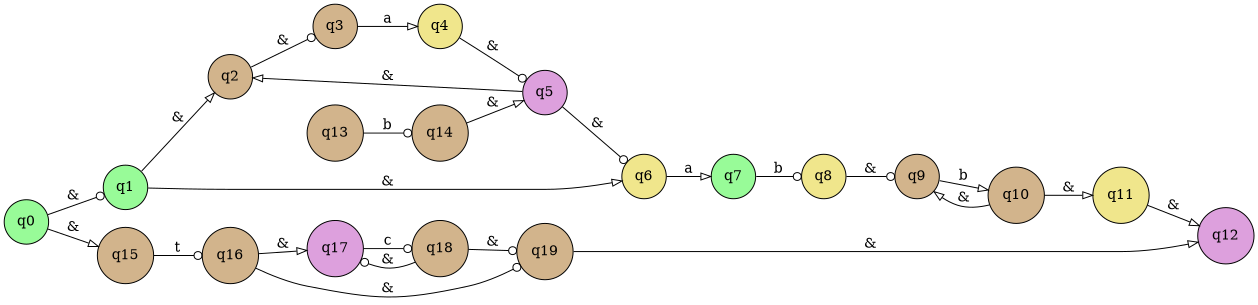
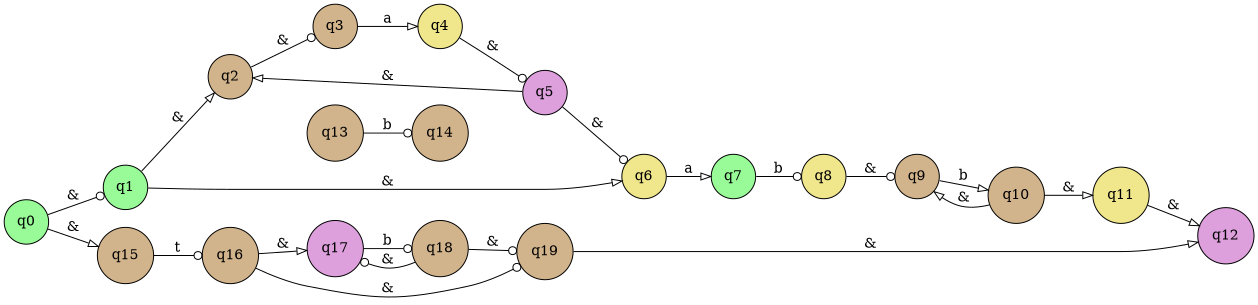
  digraph {
    rankdir=LR
    node [fillcolor=tan shape=circle style=filled]
    edge [arrowhead=onormal]
    q0 [fillcolor=palegreen]
    q1 [fillcolor=palegreen]
    q15
    q2
    q6 [fillcolor=khaki]
    q16
    q3
    q7 [fillcolor=palegreen]
    q4 [fillcolor=khaki]
    q13
    q14
    q5 [fillcolor=plum]
    q8 [fillcolor=khaki]
    q9
    q10
    q11 [fillcolor=khaki]
    q12 [fillcolor=plum]
    q17 [fillcolor=plum]
    q19
    q18
    q0 -> q1 [arrowhead=odot label="&"]
    q0 -> q15 [label="&"]
    q1 -> q2 [label="&"]
    q1 -> q6 [label="&"]
    q15 -> q16 [arrowhead=odot label=t]
    q2 -> q3 [arrowhead=odot label="&"]
    q6 -> q7 [label=a]
    q16 -> q17 [label="&"]
    q16 -> q19 [arrowhead=odot label="&"]
    q3 -> q4 [label=a]
    q7 -> q8 [arrowhead=odot label=b]
    q4 -> q5 [arrowhead=odot label="&"]
    q13 -> q14 [arrowhead=odot label=b]
-   q14 -> q5 [label="&"]
    q5 -> q2 [label="&"]
    q5 -> q6 [arrowhead=odot label="&"]
    q8 -> q9 [arrowhead=odot label="&"]
    q9 -> q10 [label=b]
    q10 -> q9 [label="&"]
    q10 -> q11 [label="&"]
    q11 -> q12 [label="&"]
-   q17 -> q18 [arrowhead=odot label=c]
+   q17 -> q18 [arrowhead=odot label=b]
    q19 -> q12 [label="&"]
    q18 -> q17 [arrowhead=odot label="&"]
    q18 -> q19 [arrowhead=odot label="&"]
  }
